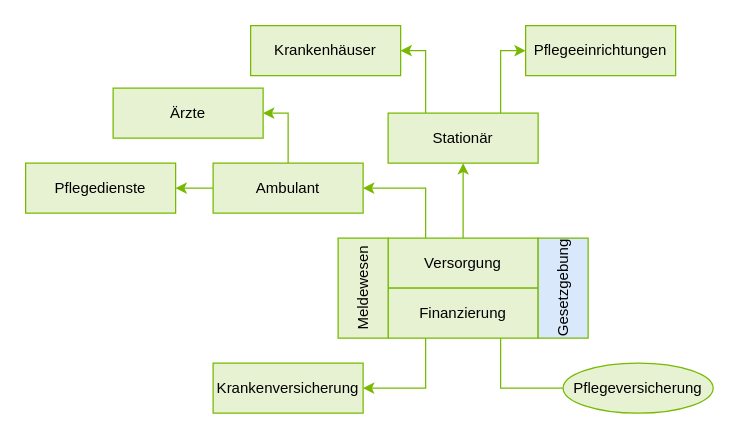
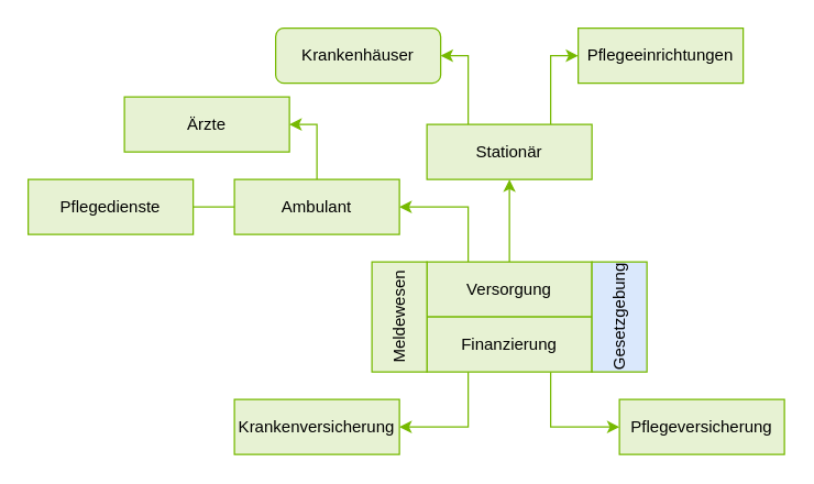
  <mxCell id="0" />
  <mxCell id="1" parent="0" />
  <mxCell id="2" style="edgeStyle=orthogonalEdgeStyle;rounded=0;orthogonalLoop=1;jettySize=auto;html=1;exitX=0.5;exitY=0;exitDx=0;exitDy=0;entryX=0.5;entryY=1;entryDx=0;entryDy=0;fillColor=#60a917;strokeColor=#76B900;fontColor=#000000;" edge="1" parent="1" source="4" target="15"><mxGeometry relative="1" as="geometry" /></mxCell>
  <mxCell id="3" style="edgeStyle=orthogonalEdgeStyle;rounded=0;orthogonalLoop=1;jettySize=auto;html=1;exitX=0.25;exitY=0;exitDx=0;exitDy=0;entryX=1;entryY=0.5;entryDx=0;entryDy=0;fillColor=#60a917;strokeColor=#76B900;fontColor=#000000;" edge="1" parent="1" source="4" target="12"><mxGeometry relative="1" as="geometry" /></mxCell>
  <mxCell id="4" value="Versorgung" style="rounded=0;whiteSpace=wrap;html=1;fillColor=#e7f2d3;strokeColor=#76B900;fontColor=#000000;" vertex="1" parent="1"><mxGeometry x="310" y="190" width="120" height="40" as="geometry" /></mxCell>
- <mxCell id="5" style="edgeStyle=orthogonalEdgeStyle;rounded=0;orthogonalLoop=1;jettySize=auto;html=1;exitX=0.75;exitY=1;exitDx=0;exitDy=0;entryX=0;entryY=0.5;entryDx=0;entryDy=0;fillColor=#60a917;strokeColor=#76B900;fontColor=#000000;endArrow=none;" edge="1" parent="1" source="7" target="9"><mxGeometry relative="1" as="geometry" /></mxCell>
+ <mxCell id="5" style="edgeStyle=orthogonalEdgeStyle;rounded=0;orthogonalLoop=1;jettySize=auto;html=1;exitX=0.75;exitY=1;exitDx=0;exitDy=0;entryX=0;entryY=0.5;entryDx=0;entryDy=0;fillColor=#60a917;strokeColor=#76B900;fontColor=#000000;" edge="1" parent="1" source="7" target="9"><mxGeometry relative="1" as="geometry" /></mxCell>
  <mxCell id="6" style="edgeStyle=orthogonalEdgeStyle;rounded=0;orthogonalLoop=1;jettySize=auto;html=1;exitX=0.25;exitY=1;exitDx=0;exitDy=0;entryX=1;entryY=0.5;entryDx=0;entryDy=0;fillColor=#60a917;strokeColor=#76B900;fontColor=#000000;" edge="1" parent="1" source="7" target="8"><mxGeometry relative="1" as="geometry" /></mxCell>
  <mxCell id="7" value="Finanzierung" style="rounded=0;whiteSpace=wrap;html=1;fillColor=#e7f2d3;strokeColor=#76B900;fontColor=#000000;" vertex="1" parent="1"><mxGeometry x="310" y="230" width="120" height="40" as="geometry" /></mxCell>
  <mxCell id="8" value="Krankenversicherung" style="rounded=0;whiteSpace=wrap;html=1;fillColor=#e7f2d3;strokeColor=#76B900;fontColor=#000000;" vertex="1" parent="1"><mxGeometry x="170" y="290" width="120" height="40" as="geometry" /></mxCell>
- <mxCell id="9" value="Pflegeversicherung" style="ellipse;whiteSpace=wrap;html=1;fillColor=#e7f2d3;strokeColor=#76B900;fontColor=#000000;" vertex="1" parent="1"><mxGeometry x="450" y="290" width="120" height="40" as="geometry" /></mxCell>
+ <mxCell id="9" value="Pflegeversicherung" style="rounded=0;whiteSpace=wrap;html=1;fillColor=#e7f2d3;strokeColor=#76B900;fontColor=#000000;" vertex="1" parent="1"><mxGeometry x="450" y="290" width="120" height="40" as="geometry" /></mxCell>
  <mxCell id="10" style="edgeStyle=orthogonalEdgeStyle;rounded=0;orthogonalLoop=1;jettySize=auto;html=1;exitX=0.5;exitY=0;exitDx=0;exitDy=0;entryX=1;entryY=0.5;entryDx=0;entryDy=0;fillColor=#60a917;strokeColor=#76B900;fontColor=#000000;" edge="1" parent="1" source="12" target="16"><mxGeometry relative="1" as="geometry" /></mxCell>
- <mxCell id="11" style="edgeStyle=orthogonalEdgeStyle;rounded=0;orthogonalLoop=1;jettySize=auto;html=1;exitX=0;exitY=0.5;exitDx=0;exitDy=0;entryX=1;entryY=0.5;entryDx=0;entryDy=0;fillColor=#60a917;strokeColor=#76B900;fontColor=#000000;" edge="1" parent="1" source="12" target="17"><mxGeometry relative="1" as="geometry" /></mxCell>
+ <mxCell id="11" style="edgeStyle=orthogonalEdgeStyle;rounded=0;orthogonalLoop=1;jettySize=auto;html=1;exitX=0;exitY=0.5;exitDx=0;exitDy=0;entryX=1;entryY=0.5;entryDx=0;entryDy=0;fillColor=#60a917;strokeColor=#76B900;fontColor=#000000;endArrow=none;" edge="1" parent="1" source="12" target="17"><mxGeometry relative="1" as="geometry" /></mxCell>
  <mxCell id="12" value="Ambulant" style="rounded=0;whiteSpace=wrap;html=1;fillColor=#e7f2d3;strokeColor=#76B900;fontColor=#000000;" vertex="1" parent="1"><mxGeometry x="170" y="130" width="120" height="40" as="geometry" /></mxCell>
  <mxCell id="13" style="edgeStyle=orthogonalEdgeStyle;rounded=0;orthogonalLoop=1;jettySize=auto;html=1;exitX=0.25;exitY=0;exitDx=0;exitDy=0;entryX=1;entryY=0.5;entryDx=0;entryDy=0;fillColor=#60a917;strokeColor=#76B900;fontColor=#000000;" edge="1" parent="1" source="15" target="18"><mxGeometry relative="1" as="geometry" /></mxCell>
  <mxCell id="14" style="edgeStyle=orthogonalEdgeStyle;rounded=0;orthogonalLoop=1;jettySize=auto;html=1;exitX=0.75;exitY=0;exitDx=0;exitDy=0;entryX=0;entryY=0.5;entryDx=0;entryDy=0;fillColor=#60a917;strokeColor=#76B900;fontColor=#000000;" edge="1" parent="1" source="15" target="19"><mxGeometry relative="1" as="geometry" /></mxCell>
  <mxCell id="15" value="Stationär" style="rounded=0;whiteSpace=wrap;html=1;fillColor=#e7f2d3;strokeColor=#76B900;fontColor=#000000;" vertex="1" parent="1"><mxGeometry x="310" y="90" width="120" height="40" as="geometry" /></mxCell>
  <mxCell id="16" value="Ärzte" style="rounded=0;whiteSpace=wrap;html=1;fillColor=#e7f2d3;strokeColor=#76B900;fontColor=#000000;" vertex="1" parent="1"><mxGeometry x="90" y="70" width="120" height="40" as="geometry" /></mxCell>
  <mxCell id="17" value="Pflegedienste" style="rounded=0;whiteSpace=wrap;html=1;fillColor=#e7f2d3;strokeColor=#76B900;fontColor=#000000;" vertex="1" parent="1"><mxGeometry x="20" y="130" width="120" height="40" as="geometry" /></mxCell>
- <mxCell id="18" value="Krankenhäuser" style="rounded=0;whiteSpace=wrap;html=1;fillColor=#e7f2d3;strokeColor=#76B900;fontColor=#000000;" vertex="1" parent="1"><mxGeometry x="200" y="20" width="120" height="40" as="geometry" /></mxCell>
+ <mxCell id="18" value="Krankenhäuser" style="whiteSpace=wrap;html=1;fillColor=#e7f2d3;strokeColor=#76B900;fontColor=#000000;rounded=1;" vertex="1" parent="1"><mxGeometry x="200" y="20" width="120" height="40" as="geometry" /></mxCell>
  <mxCell id="19" value="Pflegeeinrichtungen" style="rounded=0;whiteSpace=wrap;html=1;fillColor=#e7f2d3;strokeColor=#76B900;fontColor=#000000;" vertex="1" parent="1"><mxGeometry x="420" y="20" width="120" height="40" as="geometry" /></mxCell>
  <mxCell id="20" value="Meldewesen" style="rounded=0;whiteSpace=wrap;html=1;horizontal=0;fillColor=#e7f2d3;strokeColor=#76B900;fontColor=#000000;" vertex="1" parent="1"><mxGeometry x="270" y="190" width="40" height="80" as="geometry" /></mxCell>
  <mxCell id="21" value="Gesetzgebung" style="rounded=0;whiteSpace=wrap;html=1;horizontal=0;fillColor=#dae8fc;strokeColor=#76B900;fontColor=#000000;" vertex="1" parent="1"><mxGeometry x="430" y="190" width="40" height="80" as="geometry" /></mxCell>
